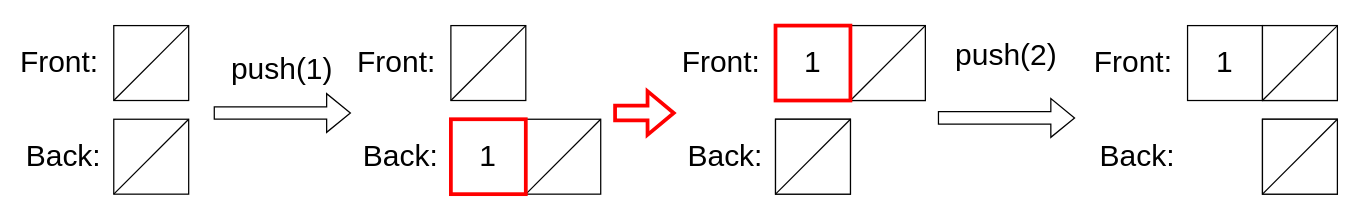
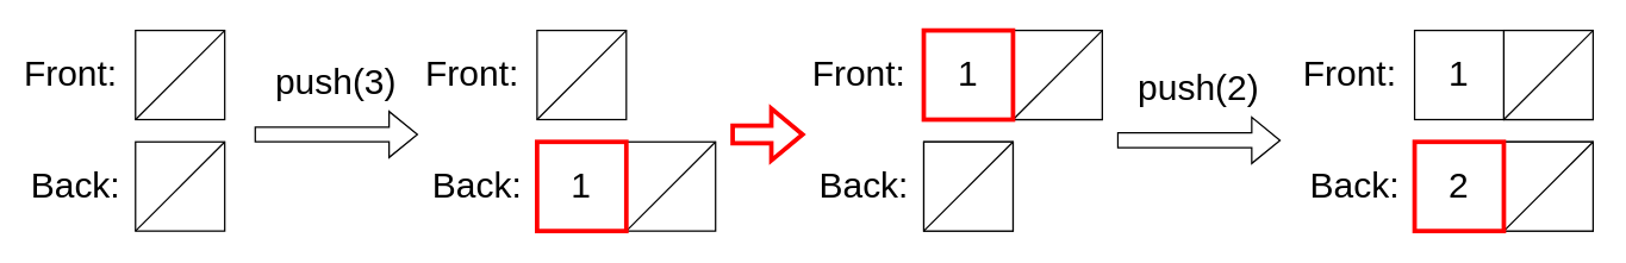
  <mxCell id="0" />
  <mxCell id="1" parent="0" />
  <mxCell id="2" value="Front:&amp;nbsp;" style="text;html=1;strokeColor=none;fillColor=none;align=center;verticalAlign=middle;whiteSpace=wrap;rounded=0;fontSize=24;" parent="1" vertex="1"><mxGeometry x="20" y="35" width="60" height="30" as="geometry" /></mxCell>
  <mxCell id="3" value="Back:" style="text;html=1;strokeColor=none;fillColor=none;align=center;verticalAlign=middle;whiteSpace=wrap;rounded=0;fontSize=24;" parent="1" vertex="1"><mxGeometry x="20" y="110" width="60" height="30" as="geometry" /></mxCell>
  <mxCell id="4" value="" style="shape=flexArrow;endArrow=classic;html=1;rounded=0;" parent="1" edge="1"><mxGeometry width="50" height="50" relative="1" as="geometry"><mxPoint x="170" y="90" as="sourcePoint" /><mxPoint x="280" y="90" as="targetPoint" /></mxGeometry></mxCell>
  <mxCell id="5" value="Front:&amp;nbsp;" style="text;html=1;strokeColor=none;fillColor=none;align=center;verticalAlign=middle;whiteSpace=wrap;rounded=0;fontSize=24;" parent="1" vertex="1"><mxGeometry x="290" y="35" width="60" height="30" as="geometry" /></mxCell>
  <mxCell id="6" value="Back:" style="text;html=1;strokeColor=none;fillColor=none;align=center;verticalAlign=middle;whiteSpace=wrap;rounded=0;fontSize=24;" parent="1" vertex="1"><mxGeometry x="290" y="110" width="60" height="30" as="geometry" /></mxCell>
- <mxCell id="7" value="&lt;font style=&quot;font-size: 24px;&quot;&gt;push(1)&lt;/font&gt;" style="text;html=1;strokeColor=none;fillColor=none;align=center;verticalAlign=middle;whiteSpace=wrap;rounded=0;" parent="1" vertex="1"><mxGeometry x="180" y="40" width="90" height="30" as="geometry" /></mxCell>
+ <mxCell id="7" value="&lt;font style=&quot;font-size: 24px;&quot;&gt;push(3)&lt;/font&gt;" style="text;html=1;strokeColor=none;fillColor=none;align=center;verticalAlign=middle;whiteSpace=wrap;rounded=0;" parent="1" vertex="1"><mxGeometry x="180" y="40" width="90" height="30" as="geometry" /></mxCell>
  <mxCell id="8" value="Ø" style="rounded=0;whiteSpace=wrap;html=1;fontSize=24;" parent="1" vertex="1"><mxGeometry x="680" y="20" width="60" height="60" as="geometry" /></mxCell>
  <mxCell id="9" value="Front:&amp;nbsp;" style="text;html=1;strokeColor=none;fillColor=none;align=center;verticalAlign=middle;whiteSpace=wrap;rounded=0;fontSize=24;" parent="1" vertex="1"><mxGeometry x="550" y="35" width="60" height="30" as="geometry" /></mxCell>
  <mxCell id="10" value="Back:" style="text;html=1;strokeColor=none;fillColor=none;align=center;verticalAlign=middle;whiteSpace=wrap;rounded=0;fontSize=24;" parent="1" vertex="1"><mxGeometry x="550" y="110" width="60" height="30" as="geometry" /></mxCell>
  <mxCell id="11" value="Ø" style="rounded=0;whiteSpace=wrap;html=1;fontSize=24;" parent="1" vertex="1"><mxGeometry x="620" y="95" width="60" height="60" as="geometry" /></mxCell>
  <mxCell id="12" value="" style="shape=flexArrow;endArrow=classic;html=1;rounded=0;strokeColor=#FF0000;strokeWidth=3;" parent="1" edge="1"><mxGeometry width="50" height="50" relative="1" as="geometry"><mxPoint x="490" y="90" as="sourcePoint" /><mxPoint x="540" y="90" as="targetPoint" /></mxGeometry></mxCell>
  <mxCell id="13" value="" style="shape=flexArrow;endArrow=classic;html=1;rounded=0;" parent="1" edge="1"><mxGeometry width="50" height="50" relative="1" as="geometry"><mxPoint x="750" y="94" as="sourcePoint" /><mxPoint x="860" y="94" as="targetPoint" /></mxGeometry></mxCell>
- <mxCell id="14" value="&lt;font style=&quot;font-size: 24px;&quot;&gt;push(2)&lt;/font&gt;" style="text;html=1;strokeColor=none;fillColor=none;align=center;verticalAlign=middle;whiteSpace=wrap;rounded=0;" parent="1" vertex="1"><mxGeometry x="760" y="29" width="90" height="30" as="geometry" /></mxCell>
+ <mxCell id="14" value="&lt;font style=&quot;font-size: 24px;&quot;&gt;push(2)&lt;/font&gt;" style="text;html=1;strokeColor=none;fillColor=none;align=center;verticalAlign=middle;whiteSpace=wrap;rounded=0;" parent="1" vertex="1"><mxGeometry x="760" y="44" width="90" height="30" as="geometry" /></mxCell>
  <mxCell id="15" value="Ø" style="rounded=0;whiteSpace=wrap;html=1;fontSize=24;" parent="1" vertex="1"><mxGeometry x="1010" y="20" width="60" height="60" as="geometry" /></mxCell>
  <mxCell id="16" value="Front:&amp;nbsp;" style="text;html=1;strokeColor=none;fillColor=none;align=center;verticalAlign=middle;whiteSpace=wrap;rounded=0;fontSize=24;" parent="1" vertex="1"><mxGeometry x="880" y="35" width="60" height="30" as="geometry" /></mxCell>
  <mxCell id="17" value="Back:" style="text;html=1;strokeColor=none;fillColor=none;align=center;verticalAlign=middle;whiteSpace=wrap;rounded=0;fontSize=24;" parent="1" vertex="1"><mxGeometry x="880" y="110" width="60" height="30" as="geometry" /></mxCell>
  <mxCell id="18" value="Ø" style="rounded=0;whiteSpace=wrap;html=1;fontSize=24;" parent="1" vertex="1"><mxGeometry x="1010" y="95" width="60" height="60" as="geometry" /></mxCell>
  <mxCell id="19" value="1" style="rounded=0;whiteSpace=wrap;html=1;fontSize=24;" parent="1" vertex="1"><mxGeometry x="950" y="20" width="60" height="60" as="geometry" /></mxCell>
  <mxCell id="20" value="" style="group" vertex="1" connectable="0" parent="1"><mxGeometry x="90" y="20" width="60" height="60" as="geometry" /></mxCell>
  <mxCell id="21" value="" style="rounded=0;whiteSpace=wrap;html=1;fontSize=24;" parent="20" vertex="1"><mxGeometry width="60" height="60" as="geometry" /></mxCell>
  <mxCell id="22" value="" style="endArrow=none;html=1;rounded=0;entryX=1;entryY=0;entryDx=0;entryDy=0;exitX=0;exitY=1;exitDx=0;exitDy=0;" edge="1" parent="20" source="21" target="21"><mxGeometry width="50" height="50" relative="1" as="geometry"><mxPoint y="60" as="sourcePoint" /><mxPoint x="50" y="10" as="targetPoint" /></mxGeometry></mxCell>
  <mxCell id="23" value="" style="group" vertex="1" connectable="0" parent="1"><mxGeometry x="90" y="95" width="60" height="60" as="geometry" /></mxCell>
  <mxCell id="24" value="" style="rounded=0;whiteSpace=wrap;html=1;fontSize=24;" vertex="1" parent="23"><mxGeometry width="60" height="60" as="geometry" /></mxCell>
  <mxCell id="25" value="" style="endArrow=none;html=1;rounded=0;entryX=1;entryY=0;entryDx=0;entryDy=0;exitX=0;exitY=1;exitDx=0;exitDy=0;" edge="1" parent="23" source="24" target="24"><mxGeometry width="50" height="50" relative="1" as="geometry"><mxPoint y="60" as="sourcePoint" /><mxPoint x="50" y="10" as="targetPoint" /></mxGeometry></mxCell>
  <mxCell id="26" value="" style="group" vertex="1" connectable="0" parent="1"><mxGeometry x="360" y="20" width="60" height="60" as="geometry" /></mxCell>
  <mxCell id="27" value="" style="rounded=0;whiteSpace=wrap;html=1;fontSize=24;" vertex="1" parent="26"><mxGeometry width="60" height="60" as="geometry" /></mxCell>
  <mxCell id="28" value="" style="endArrow=none;html=1;rounded=0;entryX=1;entryY=0;entryDx=0;entryDy=0;exitX=0;exitY=1;exitDx=0;exitDy=0;" edge="1" parent="26" source="27" target="27"><mxGeometry width="50" height="50" relative="1" as="geometry"><mxPoint y="60" as="sourcePoint" /><mxPoint x="50" y="10" as="targetPoint" /></mxGeometry></mxCell>
  <mxCell id="29" value="" style="group" vertex="1" connectable="0" parent="1"><mxGeometry x="420" y="95" width="60" height="60" as="geometry" /></mxCell>
  <mxCell id="30" value="" style="rounded=0;whiteSpace=wrap;html=1;fontSize=24;" vertex="1" parent="29"><mxGeometry width="60" height="60" as="geometry" /></mxCell>
  <mxCell id="31" value="" style="endArrow=none;html=1;rounded=0;entryX=1;entryY=0;entryDx=0;entryDy=0;exitX=0;exitY=1;exitDx=0;exitDy=0;" edge="1" parent="29" source="30" target="30"><mxGeometry width="50" height="50" relative="1" as="geometry"><mxPoint y="60" as="sourcePoint" /><mxPoint x="50" y="10" as="targetPoint" /></mxGeometry></mxCell>
  <mxCell id="32" value="" style="group" vertex="1" connectable="0" parent="1"><mxGeometry x="620" y="95" width="60" height="60" as="geometry" /></mxCell>
  <mxCell id="33" value="" style="rounded=0;whiteSpace=wrap;html=1;fontSize=24;" vertex="1" parent="32"><mxGeometry width="60" height="60" as="geometry" /></mxCell>
  <mxCell id="34" value="" style="endArrow=none;html=1;rounded=0;entryX=1;entryY=0;entryDx=0;entryDy=0;exitX=0;exitY=1;exitDx=0;exitDy=0;" edge="1" parent="32" source="33" target="33"><mxGeometry width="50" height="50" relative="1" as="geometry"><mxPoint y="60" as="sourcePoint" /><mxPoint x="50" y="10" as="targetPoint" /></mxGeometry></mxCell>
  <mxCell id="35" value="" style="group" vertex="1" connectable="0" parent="1"><mxGeometry x="680" y="20" width="60" height="60" as="geometry" /></mxCell>
  <mxCell id="36" value="" style="rounded=0;whiteSpace=wrap;html=1;fontSize=24;" vertex="1" parent="35"><mxGeometry width="60" height="60" as="geometry" /></mxCell>
  <mxCell id="37" value="" style="endArrow=none;html=1;rounded=0;entryX=1;entryY=0;entryDx=0;entryDy=0;exitX=0;exitY=1;exitDx=0;exitDy=0;" edge="1" parent="35" source="36" target="36"><mxGeometry width="50" height="50" relative="1" as="geometry"><mxPoint y="60" as="sourcePoint" /><mxPoint x="50" y="10" as="targetPoint" /></mxGeometry></mxCell>
  <mxCell id="38" value="" style="group" vertex="1" connectable="0" parent="1"><mxGeometry x="1010" y="95" width="60" height="60" as="geometry" /></mxCell>
  <mxCell id="39" value="" style="rounded=0;whiteSpace=wrap;html=1;fontSize=24;" vertex="1" parent="38"><mxGeometry width="60" height="60" as="geometry" /></mxCell>
  <mxCell id="40" value="" style="endArrow=none;html=1;rounded=0;entryX=1;entryY=0;entryDx=0;entryDy=0;exitX=0;exitY=1;exitDx=0;exitDy=0;" edge="1" parent="38" source="39" target="39"><mxGeometry width="50" height="50" relative="1" as="geometry"><mxPoint y="60" as="sourcePoint" /><mxPoint x="50" y="10" as="targetPoint" /></mxGeometry></mxCell>
  <mxCell id="41" value="" style="group" vertex="1" connectable="0" parent="1"><mxGeometry x="1010" y="20" width="60" height="60" as="geometry" /></mxCell>
  <mxCell id="42" value="" style="rounded=0;whiteSpace=wrap;html=1;fontSize=24;" vertex="1" parent="41"><mxGeometry width="60" height="60" as="geometry" /></mxCell>
  <mxCell id="43" value="" style="endArrow=none;html=1;rounded=0;entryX=1;entryY=0;entryDx=0;entryDy=0;exitX=0;exitY=1;exitDx=0;exitDy=0;" edge="1" parent="41" source="42" target="42"><mxGeometry width="50" height="50" relative="1" as="geometry"><mxPoint y="60" as="sourcePoint" /><mxPoint x="50" y="10" as="targetPoint" /></mxGeometry></mxCell>
+ <mxCell id="44" value="2" style="rounded=0;whiteSpace=wrap;html=1;fontSize=24;strokeColor=#FF0000;strokeWidth=3;" parent="1" vertex="1"><mxGeometry x="950" y="95" width="60" height="60" as="geometry" /></mxCell>
  <mxCell id="45" value="1" style="rounded=0;whiteSpace=wrap;html=1;fontSize=24;strokeColor=#FF0000;strokeWidth=3;" parent="1" vertex="1"><mxGeometry x="620" y="20" width="60" height="60" as="geometry" /></mxCell>
  <mxCell id="46" value="1" style="rounded=0;whiteSpace=wrap;html=1;fontSize=24;fillColor=none;strokeColor=#FF0000;strokeWidth=3;" parent="1" vertex="1"><mxGeometry x="360" y="95" width="60" height="60" as="geometry" /></mxCell>
